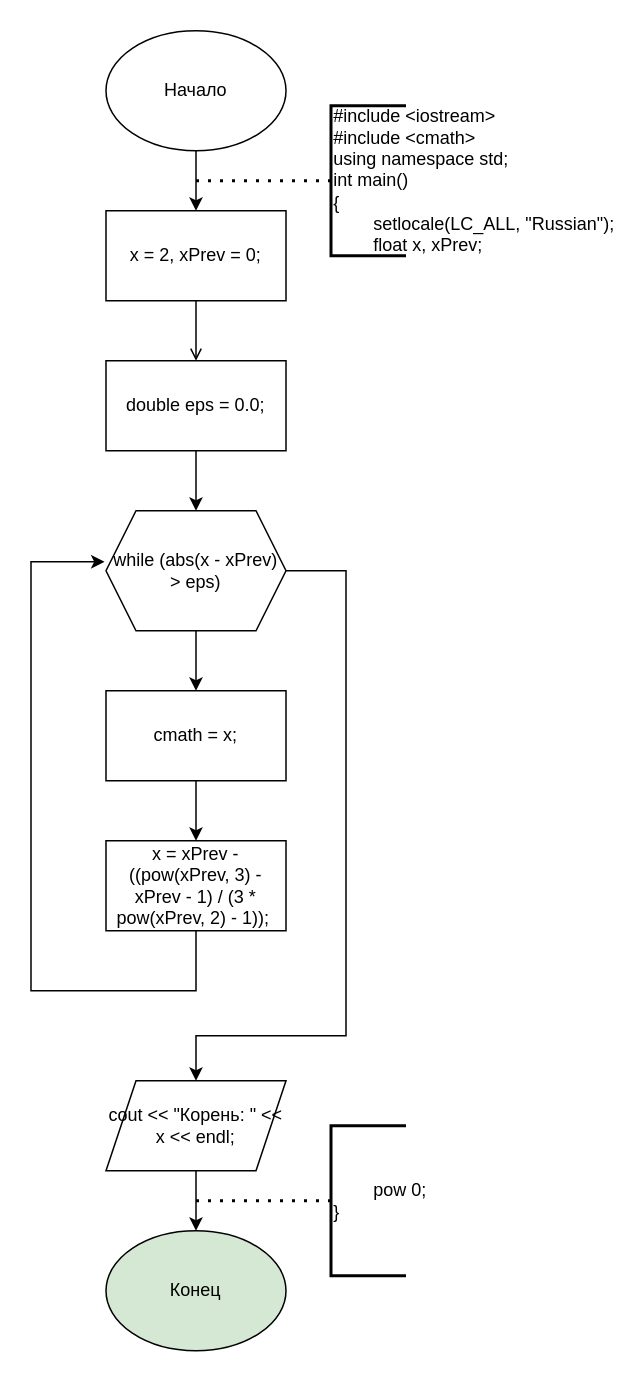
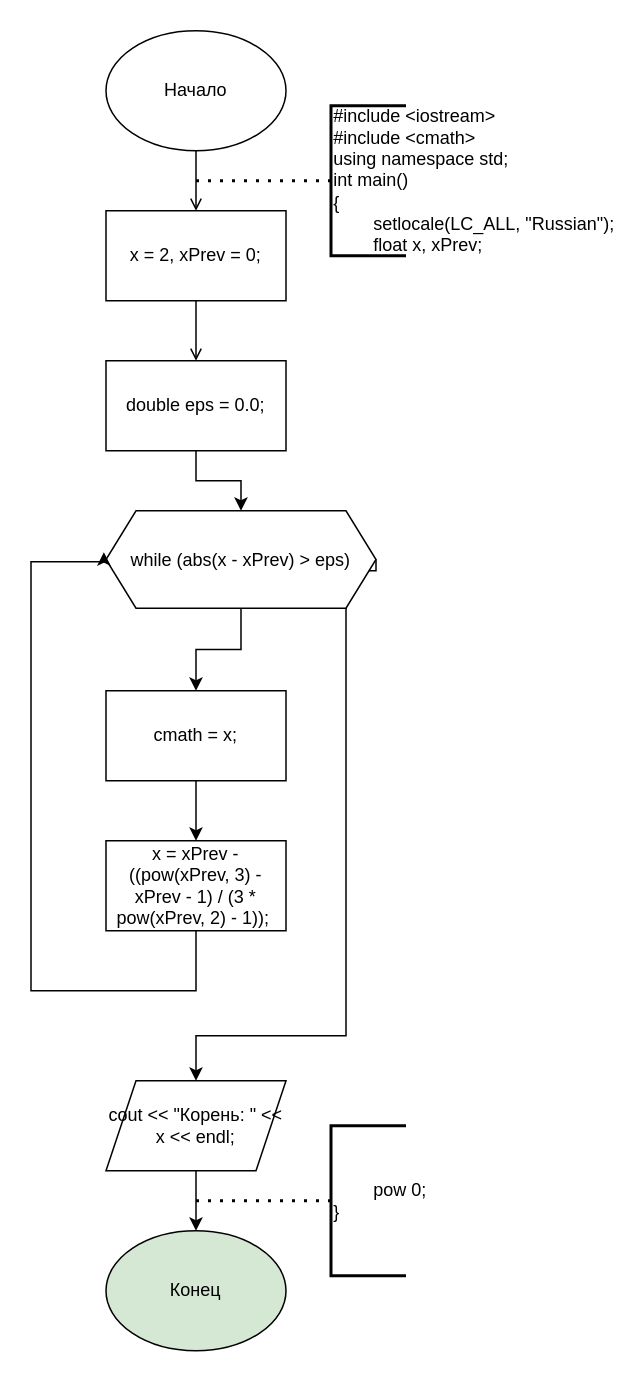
  <mxCell id="0" />
  <mxCell id="1" parent="0" />
- <mxCell id="2" style="edgeStyle=orthogonalEdgeStyle;rounded=0;orthogonalLoop=1;jettySize=auto;html=1;exitX=0.5;exitY=1;exitDx=0;exitDy=0;entryX=0.5;entryY=0;entryDx=0;entryDy=0;" edge="1" parent="1" source="3" target="5"><mxGeometry relative="1" as="geometry" /></mxCell>
+ <mxCell id="2" style="edgeStyle=orthogonalEdgeStyle;rounded=0;orthogonalLoop=1;jettySize=auto;html=1;exitX=0.5;exitY=1;exitDx=0;exitDy=0;entryX=0.5;entryY=0;entryDx=0;entryDy=0;endArrow=open;" edge="1" parent="1" source="3" target="5"><mxGeometry relative="1" as="geometry" /></mxCell>
  <mxCell id="3" value="Начало" style="ellipse;whiteSpace=wrap;html=1;" vertex="1" parent="1"><mxGeometry x="70" y="20" width="120" height="80" as="geometry" /></mxCell>
  <mxCell id="4" style="edgeStyle=orthogonalEdgeStyle;rounded=0;orthogonalLoop=1;jettySize=auto;html=1;exitX=0.5;exitY=1;exitDx=0;exitDy=0;entryX=0.5;entryY=0;entryDx=0;entryDy=0;endArrow=open;" edge="1" parent="1" source="5" target="9"><mxGeometry relative="1" as="geometry" /></mxCell>
  <mxCell id="5" value="&lt;div&gt;x = 2, xPrev = 0;&lt;br&gt;&lt;/div&gt;" style="rounded=0;whiteSpace=wrap;html=1;" vertex="1" parent="1"><mxGeometry x="70" y="140" width="120" height="60" as="geometry" /></mxCell>
  <mxCell id="6" value="" style="endArrow=none;dashed=1;html=1;dashPattern=1 3;strokeWidth=2;rounded=0;" edge="1" parent="1"><mxGeometry width="50" height="50" relative="1" as="geometry"><mxPoint x="220" y="120" as="sourcePoint" /><mxPoint x="130" y="120" as="targetPoint" /></mxGeometry></mxCell>
  <mxCell id="7" value="&lt;div&gt;#include &amp;lt;iostream&amp;gt;&lt;/div&gt;&lt;div&gt;#include &amp;lt;cmath&amp;gt;&lt;/div&gt;&lt;div&gt;using namespace std;&lt;/div&gt;&lt;div&gt;int main()&lt;/div&gt;&lt;div&gt;{&lt;/div&gt;&lt;div&gt;&lt;span style=&quot;white-space-collapse: collapse;&quot;&gt;&lt;span style=&quot;white-space-collapse: preserve;&quot;&gt;&#09;&lt;/span&gt;setlocale(LC_ALL, &quot;Russian&quot;);&lt;/span&gt;&lt;/div&gt;&lt;div&gt;&lt;span style=&quot;white-space-collapse: collapse;&quot;&gt;&lt;span style=&quot;white-space-collapse: preserve;&quot;&gt;&#09;&lt;/span&gt;float x, xPrev;&lt;/span&gt;&lt;/div&gt;" style="strokeWidth=2;html=1;shape=mxgraph.flowchart.annotation_1;align=left;pointerEvents=1;" vertex="1" parent="1"><mxGeometry x="220" y="70" width="50" height="100" as="geometry" /></mxCell>
  <mxCell id="8" style="edgeStyle=orthogonalEdgeStyle;rounded=0;orthogonalLoop=1;jettySize=auto;html=1;exitX=0.5;exitY=1;exitDx=0;exitDy=0;entryX=0.5;entryY=0;entryDx=0;entryDy=0;" edge="1" parent="1" source="9" target="12"><mxGeometry relative="1" as="geometry" /></mxCell>
  <mxCell id="9" value="double eps = 0.0;" style="rounded=0;whiteSpace=wrap;html=1;" vertex="1" parent="1"><mxGeometry x="70" y="240" width="120" height="60" as="geometry" /></mxCell>
  <mxCell id="10" style="edgeStyle=orthogonalEdgeStyle;rounded=0;orthogonalLoop=1;jettySize=auto;html=1;exitX=0.5;exitY=1;exitDx=0;exitDy=0;entryX=0.5;entryY=0;entryDx=0;entryDy=0;" edge="1" parent="1" source="12" target="14"><mxGeometry relative="1" as="geometry" /></mxCell>
  <mxCell id="11" style="edgeStyle=orthogonalEdgeStyle;rounded=0;orthogonalLoop=1;jettySize=auto;html=1;exitX=1;exitY=0.5;exitDx=0;exitDy=0;entryX=0.5;entryY=0;entryDx=0;entryDy=0;" edge="1" parent="1" source="12" target="18"><mxGeometry relative="1" as="geometry"><Array as="points"><mxPoint x="230" y="380" /><mxPoint x="230" y="690" /><mxPoint x="130" y="690" /></Array></mxGeometry></mxCell>
- <mxCell id="12" value="while (abs(x - xPrev) &amp;gt; eps)" style="shape=hexagon;perimeter=hexagonPerimeter2;whiteSpace=wrap;html=1;fixedSize=1;" vertex="1" parent="1"><mxGeometry x="70" y="340" width="120" height="80" as="geometry" /></mxCell>
+ <mxCell id="12" value="while (abs(x - xPrev) &amp;gt; eps)" style="shape=hexagon;perimeter=hexagonPerimeter2;whiteSpace=wrap;html=1;fixedSize=1;" vertex="1" parent="1"><mxGeometry x="70" y="340" width="180" height="65" as="geometry" /></mxCell>
  <mxCell id="13" style="edgeStyle=orthogonalEdgeStyle;rounded=0;orthogonalLoop=1;jettySize=auto;html=1;exitX=0.5;exitY=1;exitDx=0;exitDy=0;entryX=0.5;entryY=0;entryDx=0;entryDy=0;" edge="1" parent="1" source="14" target="15"><mxGeometry relative="1" as="geometry" /></mxCell>
  <mxCell id="14" value="cmath = x;" style="rounded=0;whiteSpace=wrap;html=1;" vertex="1" parent="1"><mxGeometry x="70" y="460" width="120" height="60" as="geometry" /></mxCell>
  <mxCell id="15" value="x = xPrev - ((pow(xPrev, 3) - xPrev - 1) / (3 * pow(xPrev, 2) - 1));&amp;nbsp;" style="rounded=0;whiteSpace=wrap;html=1;" vertex="1" parent="1"><mxGeometry x="70" y="560" width="120" height="60" as="geometry" /></mxCell>
  <mxCell id="16" style="edgeStyle=orthogonalEdgeStyle;rounded=0;orthogonalLoop=1;jettySize=auto;html=1;exitX=0.5;exitY=1;exitDx=0;exitDy=0;entryX=-0.008;entryY=0.425;entryDx=0;entryDy=0;entryPerimeter=0;" edge="1" parent="1" source="15" target="12"><mxGeometry relative="1" as="geometry"><Array as="points"><mxPoint x="130" y="660" /><mxPoint x="20" y="660" /><mxPoint x="20" y="374" /></Array></mxGeometry></mxCell>
  <mxCell id="17" style="edgeStyle=orthogonalEdgeStyle;rounded=0;orthogonalLoop=1;jettySize=auto;html=1;exitX=0.5;exitY=1;exitDx=0;exitDy=0;entryX=0.5;entryY=0;entryDx=0;entryDy=0;" edge="1" parent="1" source="18" target="19"><mxGeometry relative="1" as="geometry" /></mxCell>
  <mxCell id="18" value="cout &amp;lt;&amp;lt; &quot;Корень: &quot; &amp;lt;&amp;lt; x &amp;lt;&amp;lt; endl;" style="shape=parallelogram;perimeter=parallelogramPerimeter;whiteSpace=wrap;html=1;fixedSize=1;" vertex="1" parent="1"><mxGeometry x="70" y="720" width="120" height="60" as="geometry" /></mxCell>
  <mxCell id="19" value="Конец" style="ellipse;whiteSpace=wrap;html=1;fillColor=#d5e8d4;" vertex="1" parent="1"><mxGeometry x="70" y="820" width="120" height="80" as="geometry" /></mxCell>
  <mxCell id="20" value="" style="endArrow=none;dashed=1;html=1;dashPattern=1 3;strokeWidth=2;rounded=0;" edge="1" parent="1"><mxGeometry width="50" height="50" relative="1" as="geometry"><mxPoint x="220" y="800" as="sourcePoint" /><mxPoint x="130" y="800" as="targetPoint" /></mxGeometry></mxCell>
  <mxCell id="21" value="&lt;div&gt;&lt;span style=&quot;white-space-collapse: collapse;&quot;&gt;&lt;span style=&quot;white-space-collapse: preserve;&quot;&gt;&#09;&lt;/span&gt;pow 0;&lt;/span&gt;&lt;/div&gt;&lt;div&gt;}&lt;/div&gt;" style="strokeWidth=2;html=1;shape=mxgraph.flowchart.annotation_1;align=left;pointerEvents=1;" vertex="1" parent="1"><mxGeometry x="220" y="750" width="50" height="100" as="geometry" /></mxCell>
